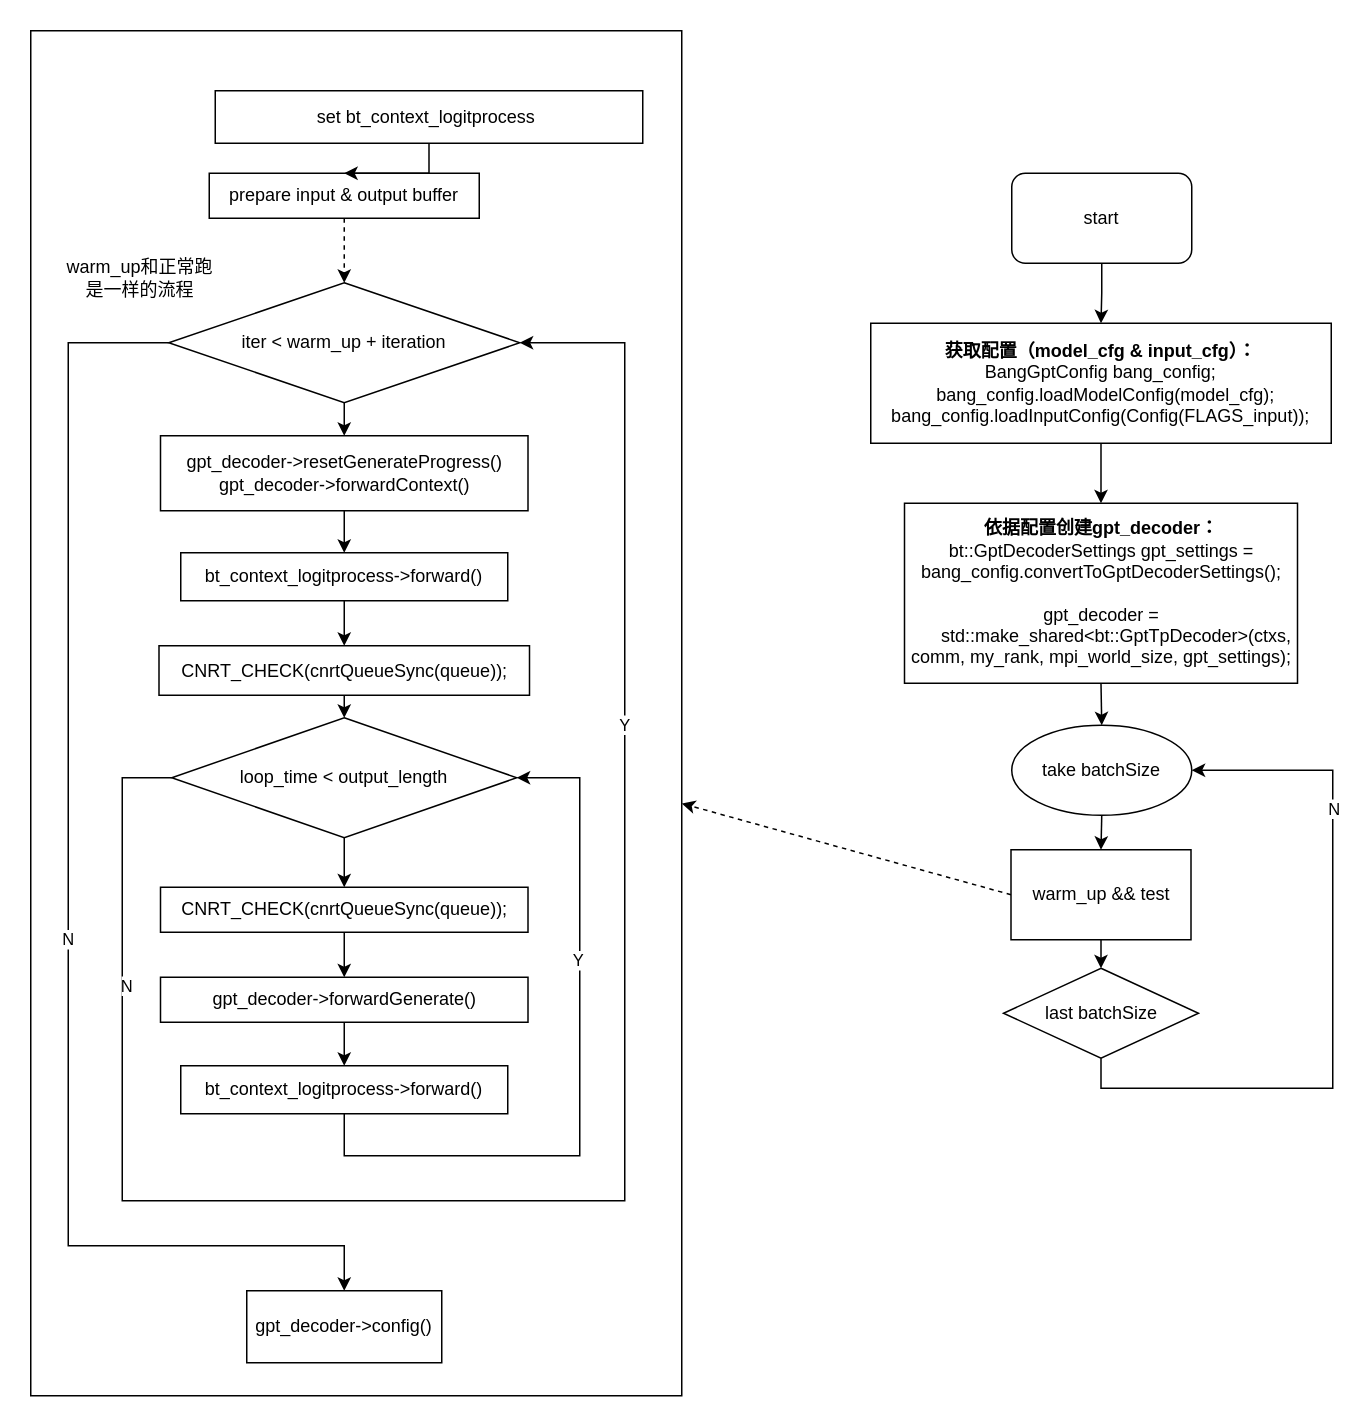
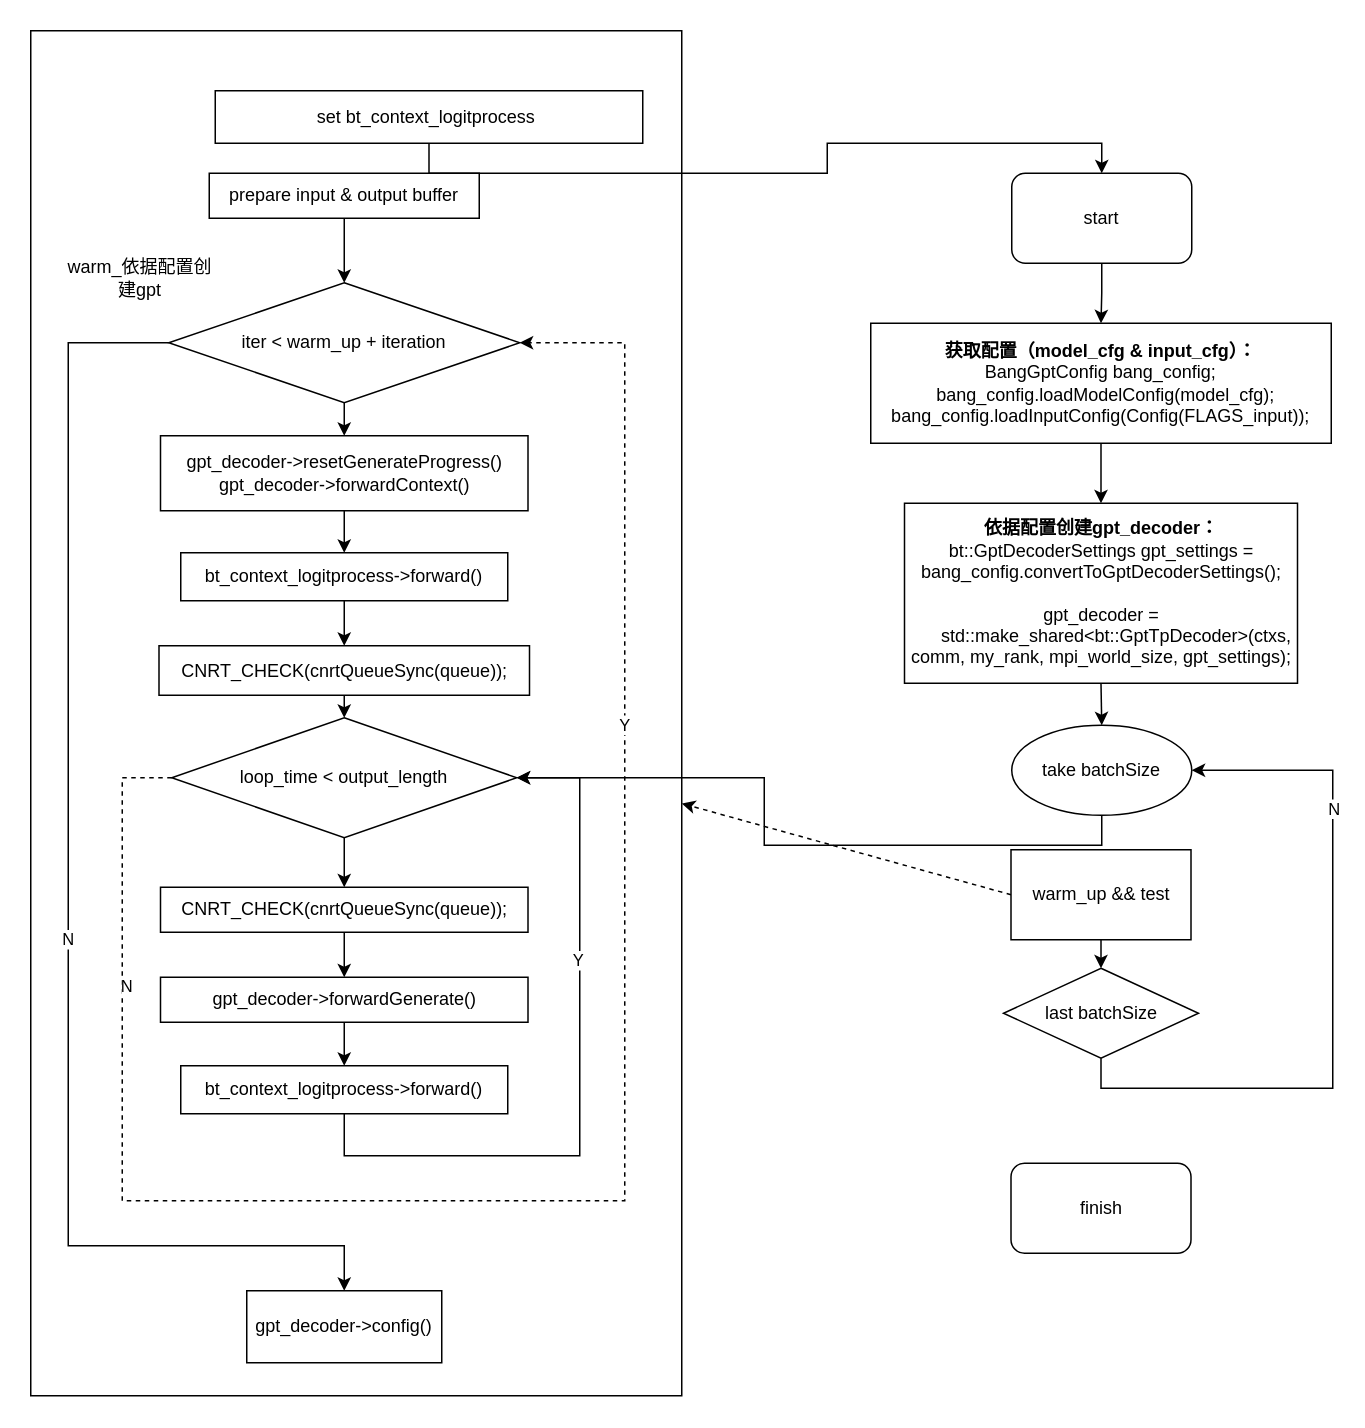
  <mxCell id="0" />
  <mxCell id="1" parent="0" />
  <mxCell id="2" value="" style="rounded=0;whiteSpace=wrap;html=1;" vertex="1" parent="1"><mxGeometry x="20" y="20" width="434" height="910" as="geometry" /></mxCell>
  <mxCell id="3" style="edgeStyle=orthogonalEdgeStyle;rounded=0;orthogonalLoop=1;jettySize=auto;html=1;exitX=0.5;exitY=1;exitDx=0;exitDy=0;entryX=0.5;entryY=0;entryDx=0;entryDy=0;" edge="1" parent="1" source="6" target="8"><mxGeometry relative="1" as="geometry"><mxPoint x="229" y="308" as="targetPoint" /></mxGeometry></mxCell>
  <mxCell id="4" style="edgeStyle=orthogonalEdgeStyle;rounded=0;orthogonalLoop=1;jettySize=auto;html=1;exitX=0;exitY=0.5;exitDx=0;exitDy=0;entryX=0.5;entryY=0;entryDx=0;entryDy=0;" edge="1" parent="1" source="6" target="11"><mxGeometry relative="1" as="geometry"><Array as="points"><mxPoint x="45" y="228" /><mxPoint x="45" y="830" /><mxPoint x="229" y="830" /></Array></mxGeometry></mxCell>
  <mxCell id="5" value="N" style="edgeLabel;html=1;align=center;verticalAlign=middle;resizable=0;points=[];" vertex="1" connectable="0" parent="4"><mxGeometry x="0.051" y="-1" relative="1" as="geometry"><mxPoint as="offset" /></mxGeometry></mxCell>
  <mxCell id="6" value="iter &amp;lt; warm_up + iteration" style="rhombus;whiteSpace=wrap;html=1;" vertex="1" parent="1"><mxGeometry x="112" y="188" width="234" height="80" as="geometry" /></mxCell>
  <mxCell id="7" style="edgeStyle=orthogonalEdgeStyle;rounded=0;orthogonalLoop=1;jettySize=auto;html=1;exitX=0.5;exitY=1;exitDx=0;exitDy=0;entryX=0.5;entryY=0;entryDx=0;entryDy=0;" edge="1" parent="1" source="8" target="40"><mxGeometry relative="1" as="geometry" /></mxCell>
  <mxCell id="8" value="gpt_decoder-&amp;gt;resetGenerateProgress()&lt;br&gt;gpt_decoder-&amp;gt;forwardContext()" style="rounded=0;whiteSpace=wrap;html=1;" vertex="1" parent="1"><mxGeometry x="106.5" y="290" width="245" height="50" as="geometry" /></mxCell>
  <mxCell id="9" style="edgeStyle=orthogonalEdgeStyle;rounded=0;orthogonalLoop=1;jettySize=auto;html=1;exitX=0.5;exitY=1;exitDx=0;exitDy=0;entryX=0.5;entryY=0;entryDx=0;entryDy=0;" edge="1" parent="1" source="10" target="19"><mxGeometry relative="1" as="geometry" /></mxCell>
  <mxCell id="10" value="CNRT_CHECK(cnrtQueueSync(queue));" style="rounded=0;whiteSpace=wrap;html=1;" vertex="1" parent="1"><mxGeometry x="105.5" y="430" width="247" height="33" as="geometry" /></mxCell>
  <mxCell id="11" value="gpt_decoder-&amp;gt;config()" style="rounded=0;whiteSpace=wrap;html=1;" vertex="1" parent="1"><mxGeometry x="164" y="860" width="130" height="48" as="geometry" /></mxCell>
  <mxCell id="12" style="edgeStyle=orthogonalEdgeStyle;rounded=0;orthogonalLoop=1;jettySize=auto;html=1;exitX=0.5;exitY=1;exitDx=0;exitDy=0;entryX=1;entryY=0.5;entryDx=0;entryDy=0;" edge="1" parent="1" source="14" target="19"><mxGeometry relative="1" as="geometry"><Array as="points"><mxPoint x="229" y="770" /><mxPoint x="386" y="770" /><mxPoint x="386" y="518" /></Array></mxGeometry></mxCell>
  <mxCell id="13" value="Y" style="edgeLabel;html=1;align=center;verticalAlign=middle;resizable=0;points=[];" vertex="1" connectable="0" parent="12"><mxGeometry x="0.319" y="2" relative="1" as="geometry"><mxPoint as="offset" /></mxGeometry></mxCell>
  <mxCell id="14" value="bt_context_logitprocess-&amp;gt;forward()" style="rounded=0;whiteSpace=wrap;html=1;" vertex="1" parent="1"><mxGeometry x="120" y="710" width="218" height="32" as="geometry" /></mxCell>
  <mxCell id="15" style="edgeStyle=orthogonalEdgeStyle;rounded=0;orthogonalLoop=1;jettySize=auto;html=1;exitX=0.5;exitY=1;exitDx=0;exitDy=0;entryX=0.5;entryY=0;entryDx=0;entryDy=0;" edge="1" parent="1" source="19" target="38"><mxGeometry relative="1" as="geometry" /></mxCell>
- <mxCell id="16" style="edgeStyle=orthogonalEdgeStyle;rounded=0;orthogonalLoop=1;jettySize=auto;html=1;exitX=0;exitY=0.5;exitDx=0;exitDy=0;entryX=1;entryY=0.5;entryDx=0;entryDy=0;" edge="1" parent="1" source="19" target="6"><mxGeometry relative="1" as="geometry"><Array as="points"><mxPoint x="81" y="518" /><mxPoint x="81" y="800" /><mxPoint x="416" y="800" /><mxPoint x="416" y="228" /></Array></mxGeometry></mxCell>
+ <mxCell id="16" style="edgeStyle=orthogonalEdgeStyle;rounded=0;orthogonalLoop=1;jettySize=auto;html=1;exitX=0;exitY=0.5;exitDx=0;exitDy=0;entryX=1;entryY=0.5;entryDx=0;entryDy=0;dashed=1;" edge="1" parent="1" source="19" target="6"><mxGeometry relative="1" as="geometry"><Array as="points"><mxPoint x="81" y="518" /><mxPoint x="81" y="800" /><mxPoint x="416" y="800" /><mxPoint x="416" y="228" /></Array></mxGeometry></mxCell>
  <mxCell id="17" value="Y" style="edgeLabel;html=1;align=center;verticalAlign=middle;resizable=0;points=[];" vertex="1" connectable="0" parent="16"><mxGeometry x="0.498" y="1" relative="1" as="geometry"><mxPoint as="offset" /></mxGeometry></mxCell>
  <mxCell id="18" value="N" style="edgeLabel;html=1;align=center;verticalAlign=middle;resizable=0;points=[];" vertex="1" connectable="0" parent="16"><mxGeometry x="-0.736" y="2" relative="1" as="geometry"><mxPoint as="offset" /></mxGeometry></mxCell>
  <mxCell id="19" value="loop_time &amp;lt; output_length" style="rhombus;whiteSpace=wrap;html=1;" vertex="1" parent="1"><mxGeometry x="114" y="478" width="230" height="80" as="geometry" /></mxCell>
  <mxCell id="20" style="edgeStyle=orthogonalEdgeStyle;rounded=0;orthogonalLoop=1;jettySize=auto;html=1;exitX=0.5;exitY=1;exitDx=0;exitDy=0;entryX=0.5;entryY=0;entryDx=0;entryDy=0;" edge="1" parent="1" source="21" target="14"><mxGeometry relative="1" as="geometry" /></mxCell>
  <mxCell id="21" value="gpt_decoder-&amp;gt;forwardGenerate()" style="rounded=0;whiteSpace=wrap;html=1;" vertex="1" parent="1"><mxGeometry x="106.5" y="651" width="245" height="30" as="geometry" /></mxCell>
  <mxCell id="22" style="edgeStyle=orthogonalEdgeStyle;rounded=0;orthogonalLoop=1;jettySize=auto;html=1;exitX=0.5;exitY=1;exitDx=0;exitDy=0;entryX=0.5;entryY=0;entryDx=0;entryDy=0;" edge="1" parent="1" source="23" target="44"><mxGeometry relative="1" as="geometry"><mxPoint x="733.5" y="493" as="targetPoint" /></mxGeometry></mxCell>
  <mxCell id="23" value="&lt;div&gt;&lt;b&gt;依据配置创建gpt_decoder：&lt;/b&gt;&lt;/div&gt;&lt;div&gt;bt::GptDecoderSettings gpt_settings = bang_config.convertToGptDecoderSettings();&lt;br&gt;&lt;/div&gt;&lt;div&gt;&lt;br&gt;&lt;/div&gt;&lt;div&gt;gpt_decoder =&lt;/div&gt;&lt;div&gt;&amp;nbsp; &amp;nbsp; &amp;nbsp; std::make_shared&amp;lt;bt::GptTpDecoder&amp;gt;(ctxs, comm, my_rank, mpi_world_size, gpt_settings);&lt;/div&gt;" style="rounded=0;whiteSpace=wrap;html=1;" vertex="1" parent="1"><mxGeometry x="602.5" y="335" width="262" height="120" as="geometry" /></mxCell>
- <mxCell id="24" style="edgeStyle=orthogonalEdgeStyle;rounded=0;orthogonalLoop=1;jettySize=auto;html=1;exitX=0.5;exitY=1;exitDx=0;exitDy=0;entryX=0.5;entryY=0;entryDx=0;entryDy=0;" edge="1" parent="1" source="44" target="29"><mxGeometry relative="1" as="geometry"><mxPoint x="733.5" y="573" as="sourcePoint" /></mxGeometry></mxCell>
+ <mxCell id="24" style="edgeStyle=orthogonalEdgeStyle;rounded=0;orthogonalLoop=1;jettySize=auto;html=1;exitX=0.5;exitY=1;exitDx=0;exitDy=0;" edge="1" parent="1" source="44" target="19"><mxGeometry relative="1" as="geometry"><mxPoint x="733.5" y="573" as="sourcePoint" /></mxGeometry></mxCell>
  <mxCell id="25" style="rounded=0;orthogonalLoop=1;jettySize=auto;html=1;exitX=0;exitY=0.5;exitDx=0;exitDy=0;dashed=1;" edge="1" parent="1" source="29" target="2"><mxGeometry relative="1" as="geometry" /></mxCell>
  <mxCell id="26" style="edgeStyle=orthogonalEdgeStyle;rounded=0;orthogonalLoop=1;jettySize=auto;html=1;exitX=0.5;exitY=1;exitDx=0;exitDy=0;entryX=1;entryY=0.5;entryDx=0;entryDy=0;" edge="1" parent="1" source="45" target="44"><mxGeometry relative="1" as="geometry"><mxPoint x="733.5" y="715" as="sourcePoint" /><mxPoint x="868" y="533" as="targetPoint" /><Array as="points"><mxPoint x="734" y="725" /><mxPoint x="888" y="725" /><mxPoint x="888" y="513" /></Array></mxGeometry></mxCell>
  <mxCell id="27" value="N" style="edgeLabel;html=1;align=center;verticalAlign=middle;resizable=0;points=[];" vertex="1" connectable="0" parent="26"><mxGeometry x="0.504" relative="1" as="geometry"><mxPoint as="offset" /></mxGeometry></mxCell>
  <mxCell id="28" style="edgeStyle=orthogonalEdgeStyle;rounded=0;orthogonalLoop=1;jettySize=auto;html=1;exitX=0.5;exitY=1;exitDx=0;exitDy=0;entryX=0.5;entryY=0;entryDx=0;entryDy=0;" edge="1" parent="1" source="29" target="45"><mxGeometry relative="1" as="geometry"><mxPoint x="733.5" y="655" as="targetPoint" /></mxGeometry></mxCell>
  <mxCell id="29" value="warm_up &amp;amp;&amp;amp; test" style="rounded=0;whiteSpace=wrap;html=1;" vertex="1" parent="1"><mxGeometry x="673.5" y="566" width="120" height="60" as="geometry" /></mxCell>
  <mxCell id="30" style="edgeStyle=orthogonalEdgeStyle;rounded=0;orthogonalLoop=1;jettySize=auto;html=1;exitX=0.5;exitY=1;exitDx=0;exitDy=0;entryX=0.5;entryY=0;entryDx=0;entryDy=0;" edge="1" parent="1" source="31" target="34"><mxGeometry relative="1" as="geometry" /></mxCell>
  <mxCell id="31" value="start" style="rounded=1;whiteSpace=wrap;html=1;" vertex="1" parent="1"><mxGeometry x="674" y="115" width="120" height="60" as="geometry" /></mxCell>
+ <mxCell id="32" value="finish" style="rounded=1;whiteSpace=wrap;html=1;" vertex="1" parent="1"><mxGeometry x="673.5" y="775" width="120" height="60" as="geometry" /></mxCell>
  <mxCell id="33" style="edgeStyle=orthogonalEdgeStyle;rounded=0;orthogonalLoop=1;jettySize=auto;html=1;exitX=0.5;exitY=1;exitDx=0;exitDy=0;entryX=0.5;entryY=0;entryDx=0;entryDy=0;" edge="1" parent="1" source="34" target="23"><mxGeometry relative="1" as="geometry" /></mxCell>
  <mxCell id="34" value="&lt;div style=&quot;border-color: var(--border-color);&quot;&gt;&lt;b style=&quot;border-color: var(--border-color);&quot;&gt;&amp;nbsp;获取配置（model_cfg &amp;amp; input_cfg）：&amp;nbsp;&lt;/b&gt;&lt;/div&gt;&lt;div&gt;BangGptConfig bang_config;&lt;br&gt;&lt;/div&gt;&lt;div&gt;&amp;nbsp; bang_config.loadModelConfig(model_cfg);&lt;/div&gt;&lt;div&gt;bang_config.loadInputConfig(Config(FLAGS_input));&lt;br&gt;&lt;/div&gt;" style="rounded=0;whiteSpace=wrap;html=1;" vertex="1" parent="1"><mxGeometry x="580" y="215" width="307" height="80" as="geometry" /></mxCell>
- <mxCell id="35" style="edgeStyle=orthogonalEdgeStyle;rounded=0;orthogonalLoop=1;jettySize=auto;html=1;exitX=0.5;exitY=1;exitDx=0;exitDy=0;entryX=0.5;entryY=0;entryDx=0;entryDy=0;dashed=1;" edge="1" parent="1" source="36" target="6"><mxGeometry relative="1" as="geometry" /></mxCell>
+ <mxCell id="35" style="edgeStyle=orthogonalEdgeStyle;rounded=0;orthogonalLoop=1;jettySize=auto;html=1;exitX=0.5;exitY=1;exitDx=0;exitDy=0;entryX=0.5;entryY=0;entryDx=0;entryDy=0;" edge="1" parent="1" source="36" target="6"><mxGeometry relative="1" as="geometry" /></mxCell>
  <mxCell id="36" value="prepare input &amp;amp; output buffer" style="rounded=0;whiteSpace=wrap;html=1;" vertex="1" parent="1"><mxGeometry x="139" y="115" width="180" height="30" as="geometry" /></mxCell>
  <mxCell id="37" style="edgeStyle=orthogonalEdgeStyle;rounded=0;orthogonalLoop=1;jettySize=auto;html=1;exitX=0.5;exitY=1;exitDx=0;exitDy=0;entryX=0.5;entryY=0;entryDx=0;entryDy=0;" edge="1" parent="1" source="38" target="21"><mxGeometry relative="1" as="geometry" /></mxCell>
  <mxCell id="38" value="CNRT_CHECK(cnrtQueueSync(queue));" style="rounded=0;whiteSpace=wrap;html=1;" vertex="1" parent="1"><mxGeometry x="106.5" y="591" width="245" height="30" as="geometry" /></mxCell>
  <mxCell id="39" style="edgeStyle=orthogonalEdgeStyle;rounded=0;orthogonalLoop=1;jettySize=auto;html=1;exitX=0.5;exitY=1;exitDx=0;exitDy=0;entryX=0.5;entryY=0;entryDx=0;entryDy=0;" edge="1" parent="1" source="40" target="10"><mxGeometry relative="1" as="geometry" /></mxCell>
  <mxCell id="40" value="bt_context_logitprocess-&amp;gt;forward()" style="rounded=0;whiteSpace=wrap;html=1;" vertex="1" parent="1"><mxGeometry x="120" y="368" width="218" height="32" as="geometry" /></mxCell>
- <mxCell id="41" style="edgeStyle=orthogonalEdgeStyle;rounded=0;orthogonalLoop=1;jettySize=auto;html=1;exitX=0.5;exitY=1;exitDx=0;exitDy=0;entryX=0.5;entryY=0;entryDx=0;entryDy=0;" edge="1" parent="1" source="42" target="36"><mxGeometry relative="1" as="geometry" /></mxCell>
+ <mxCell id="41" style="edgeStyle=orthogonalEdgeStyle;rounded=0;orthogonalLoop=1;jettySize=auto;html=1;exitX=0.5;exitY=1;exitDx=0;exitDy=0;" edge="1" parent="1" source="42" target="31"><mxGeometry relative="1" as="geometry" /></mxCell>
  <mxCell id="42" value="set bt_context_logitprocess&amp;nbsp;" style="rounded=0;whiteSpace=wrap;html=1;" vertex="1" parent="1"><mxGeometry x="143" y="60" width="285" height="35" as="geometry" /></mxCell>
- <mxCell id="43" value="warm_up和正常跑是一样的流程" style="text;html=1;strokeColor=none;fillColor=none;align=center;verticalAlign=middle;whiteSpace=wrap;rounded=0;" vertex="1" parent="1"><mxGeometry x="43" y="170" width="100" height="30" as="geometry" /></mxCell>
+ <mxCell id="43" value="warm_依据配置创建gpt" style="text;html=1;strokeColor=none;fillColor=none;align=center;verticalAlign=middle;whiteSpace=wrap;rounded=0;" vertex="1" parent="1"><mxGeometry x="43" y="170" width="100" height="30" as="geometry" /></mxCell>
  <mxCell id="44" value="take batchSize" style="ellipse;whiteSpace=wrap;html=1;" vertex="1" parent="1"><mxGeometry x="674" y="483" width="120" height="60" as="geometry" /></mxCell>
  <mxCell id="45" value="last batchSize" style="rhombus;whiteSpace=wrap;html=1;" vertex="1" parent="1"><mxGeometry x="668.5" y="645" width="130" height="60" as="geometry" /></mxCell>
